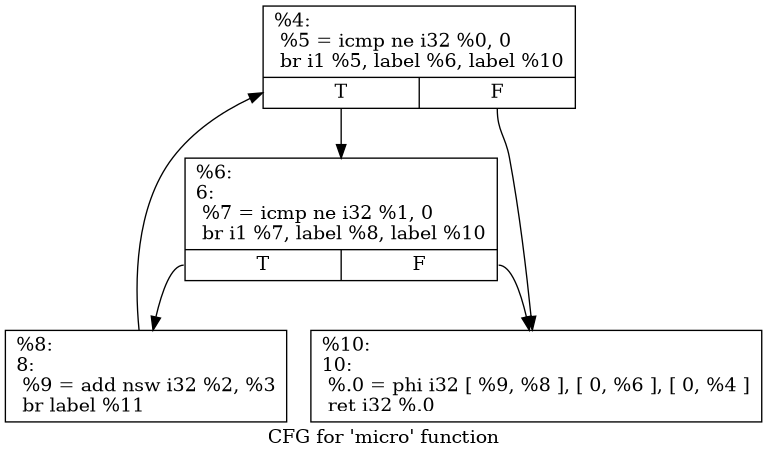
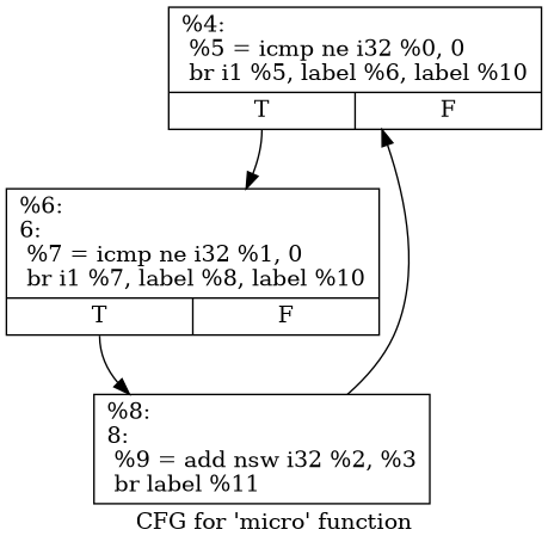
  digraph {
    label="CFG for 'micro' function"
    node [shape=record]
    edge [tailport=s0]
    n1 [label="{%4:\l  %5 = icmp ne i32 %0, 0\l  br i1 %5, label %6, label %10\l|{<s0>T|<s1>F}}"]
    n2 [label="{%6:\l6:                                                \l  %7 = icmp ne i32 %1, 0\l  br i1 %7, label %8, label %10\l|{<s0>T|<s1>F}}"]
-   n3 [label="{%10:\l10:                                               \l  %.0 = phi i32 [ %9, %8 ], [ 0, %6 ], [ 0, %4 ]\l  ret i32 %.0\l}"]
    n4 [label="{%8:\l8:                                                \l  %9 = add nsw i32 %2, %3\l  br label %11\l}"]
    n1 -> n2
-   n1 -> n3 [tailport=s1]
-   n2 -> n3 [tailport=s1]
    n2 -> n4
    n4 -> n1
  }
